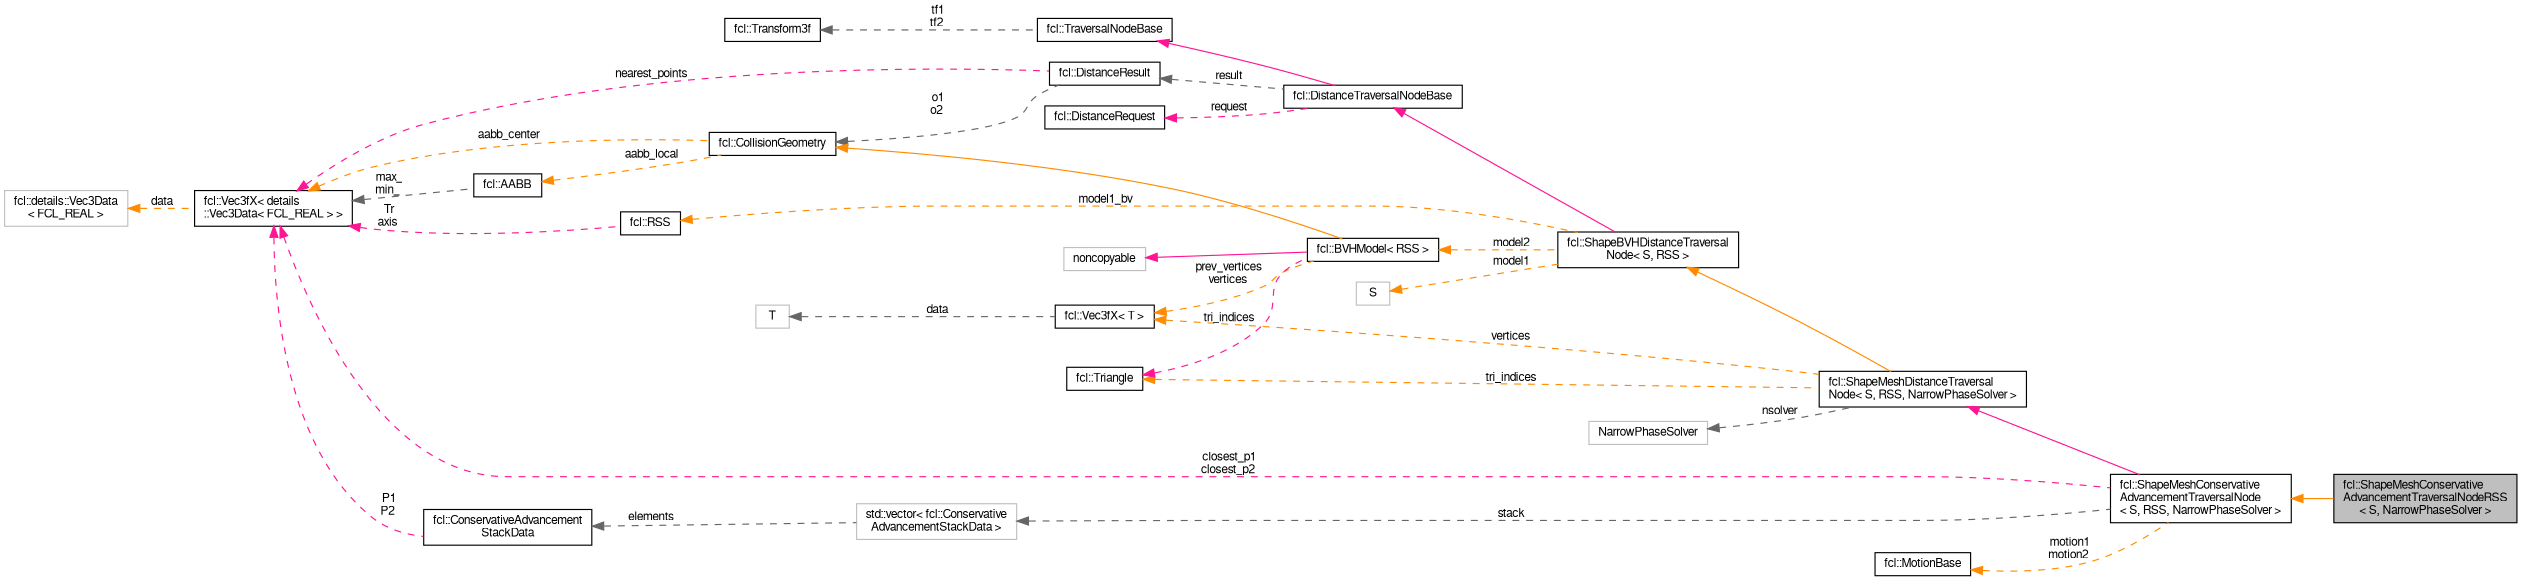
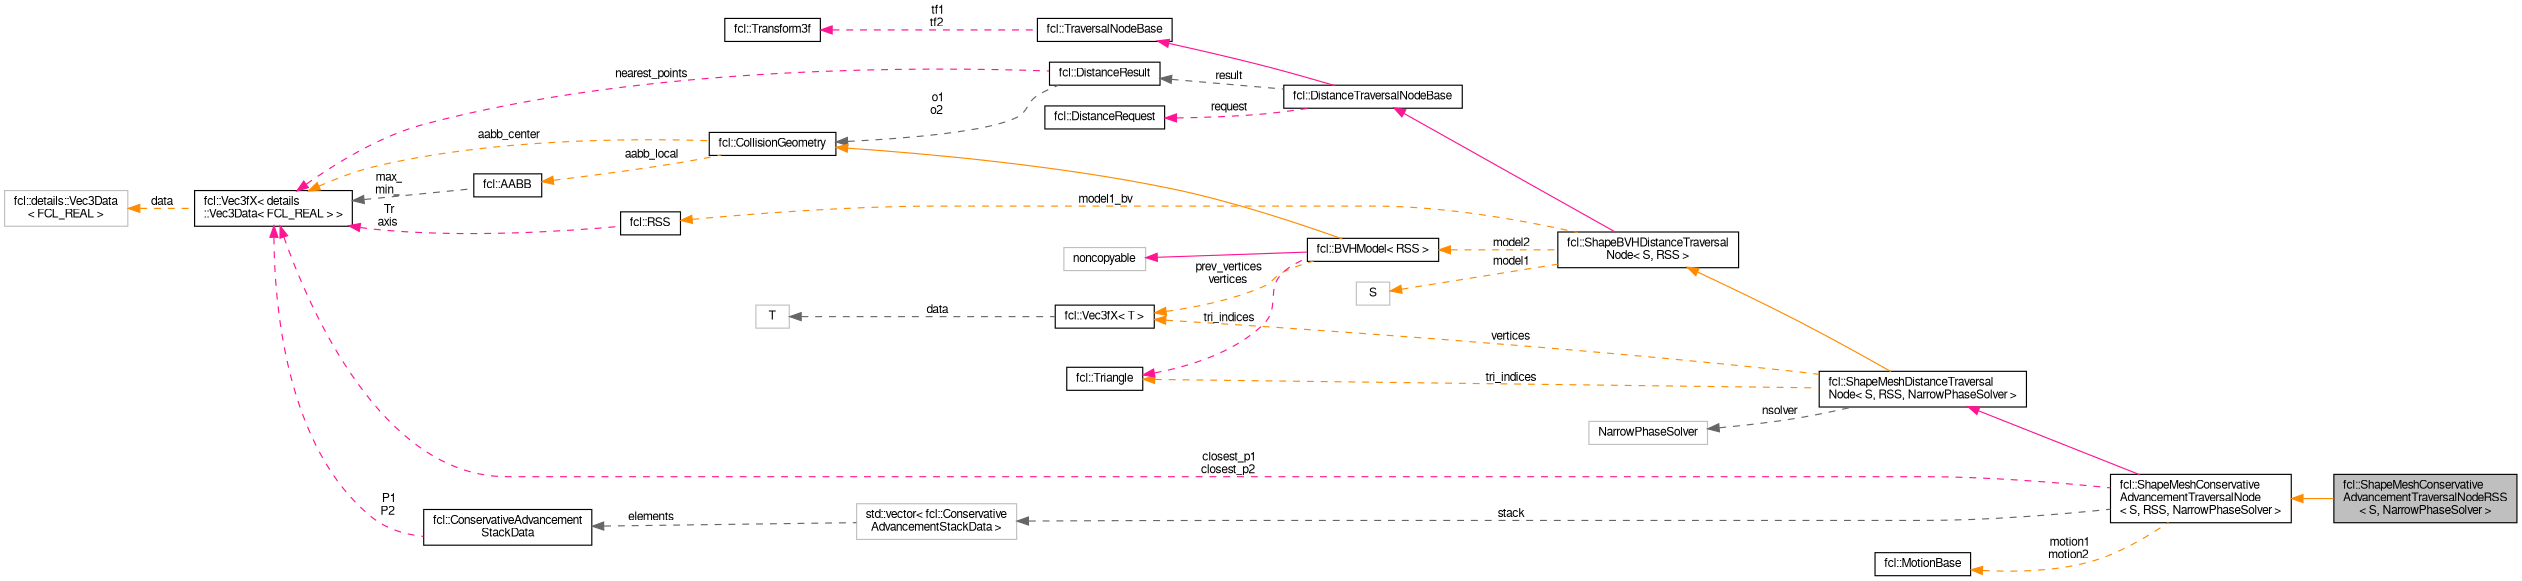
  digraph {
    rankdir=LR
    node [color=black fillcolor=white fontname=FreeSans fontsize=10 shape=record style=filled]
    edge [color=darkorange dir=back fontname=FreeSans fontsize=10 labelfontname=FreeSans labelfontsize=10 style=dashed]
    n1 [fillcolor=grey75 fontcolor=black height=0.2 label="fcl::ShapeMeshConservative\lAdvancementTraversalNodeRSS\l\< S, NarrowPhaseSolver \>" width=0.4]
    n2 [height=0.2 label="fcl::ShapeMeshConservative\lAdvancementTraversalNode\l\< S, RSS, NarrowPhaseSolver \>" width=0.4]
    n3 [height=0.2 label="fcl::ShapeMeshDistanceTraversal\lNode\< S, RSS, NarrowPhaseSolver \>" width=0.4]
    n4 [height=0.2 label="fcl::ShapeBVHDistanceTraversal\lNode\< S, RSS \>" width=0.4]
    n5 [height=0.2 label="fcl::DistanceTraversalNodeBase" width=0.4]
    n6 [height=0.2 label="fcl::TraversalNodeBase" width=0.4]
    n7 [height=0.2 label="fcl::Transform3f" width=0.4]
    n8 [height=0.2 label="fcl::DistanceResult" width=0.4]
    n9 [height=0.2 label="fcl::Vec3fX\< details\l::Vec3Data\< FCL_REAL \> \>" width=0.4]
    n10 [height=0.2 label="fcl::CollisionGeometry" width=0.4]
    n11 [height=0.2 label="fcl::AABB" width=0.4]
    n12 [height=0.2 label="fcl::RSS" width=0.4]
    n13 [height=0.2 label="fcl::ConservativeAdvancement\lStackData" width=0.4]
    n14 [height=0.2 label="fcl::BVHModel\< RSS \>" width=0.4]
    n15 [color=grey75 height=0.2 label="std::vector\< fcl::Conservative\lAdvancementStackData \>" width=0.4]
    n16 [color=grey75 height=0.2 label="fcl::details::Vec3Data\l\< FCL_REAL \>" width=0.4]
    n17 [height=0.2 label="fcl::DistanceRequest" width=0.4]
    n18 [color=grey75 height=0.2 label=noncopyable width=0.4]
    n19 [height=0.2 label="fcl::Vec3fX\< T \>" width=0.4]
    n20 [color=grey75 height=0.2 label=T width=0.4]
    n21 [height=0.2 label="fcl::Triangle" width=0.4]
    n22 [color=grey75 height=0.2 label=S width=0.4]
    n23 [color=grey75 height=0.2 label=NarrowPhaseSolver width=0.4]
    n24 [height=0.2 label="fcl::MotionBase" width=0.4]
    n2 -> n1 [style=solid]
    n3 -> n2 [color=deeppink style=solid]
    n4 -> n3 [style=solid]
    n5 -> n4 [color=deeppink style=solid]
    n6 -> n5 [color=deeppink style=solid]
-   n7 -> n6 [color=gray40 label=" tf1\ntf2"]
+   n7 -> n6 [color=deeppink label=" tf1\ntf2"]
    n8 -> n5 [color=gray40 label=" result"]
    n9 -> n2 [color=deeppink label=" closest_p1\nclosest_p2"]
    n9 -> n8 [color=deeppink label=" nearest_points"]
    n9 -> n10 [label=" aabb_center"]
    n9 -> n11 [color=gray40 label=" max_\nmin_"]
    n9 -> n12 [color=deeppink label=" Tr\naxis"]
    n9 -> n13 [color=deeppink label=" P1\nP2"]
    n10 -> n8 [color=gray40 label=" o1\no2"]
    n10 -> n14 [style=solid]
    n11 -> n10 [label=" aabb_local"]
    n12 -> n4 [label=" model1_bv"]
    n13 -> n15 [color=gray40 label=" elements"]
    n14 -> n4 [label=" model2"]
    n15 -> n2 [color=gray40 label=" stack"]
    n16 -> n9 [label=" data"]
    n17 -> n5 [color=deeppink label=" request"]
    n18 -> n14 [color=deeppink style=solid]
    n19 -> n3 [label=" vertices"]
    n19 -> n14 [label=" prev_vertices\nvertices"]
    n20 -> n19 [color=gray40 label=" data"]
    n21 -> n3 [label=" tri_indices"]
    n21 -> n14 [color=deeppink label=" tri_indices"]
    n22 -> n4 [label=" model1"]
    n23 -> n3 [color=gray40 label=" nsolver"]
    n24 -> n2 [label=" motion1\nmotion2"]
  }
